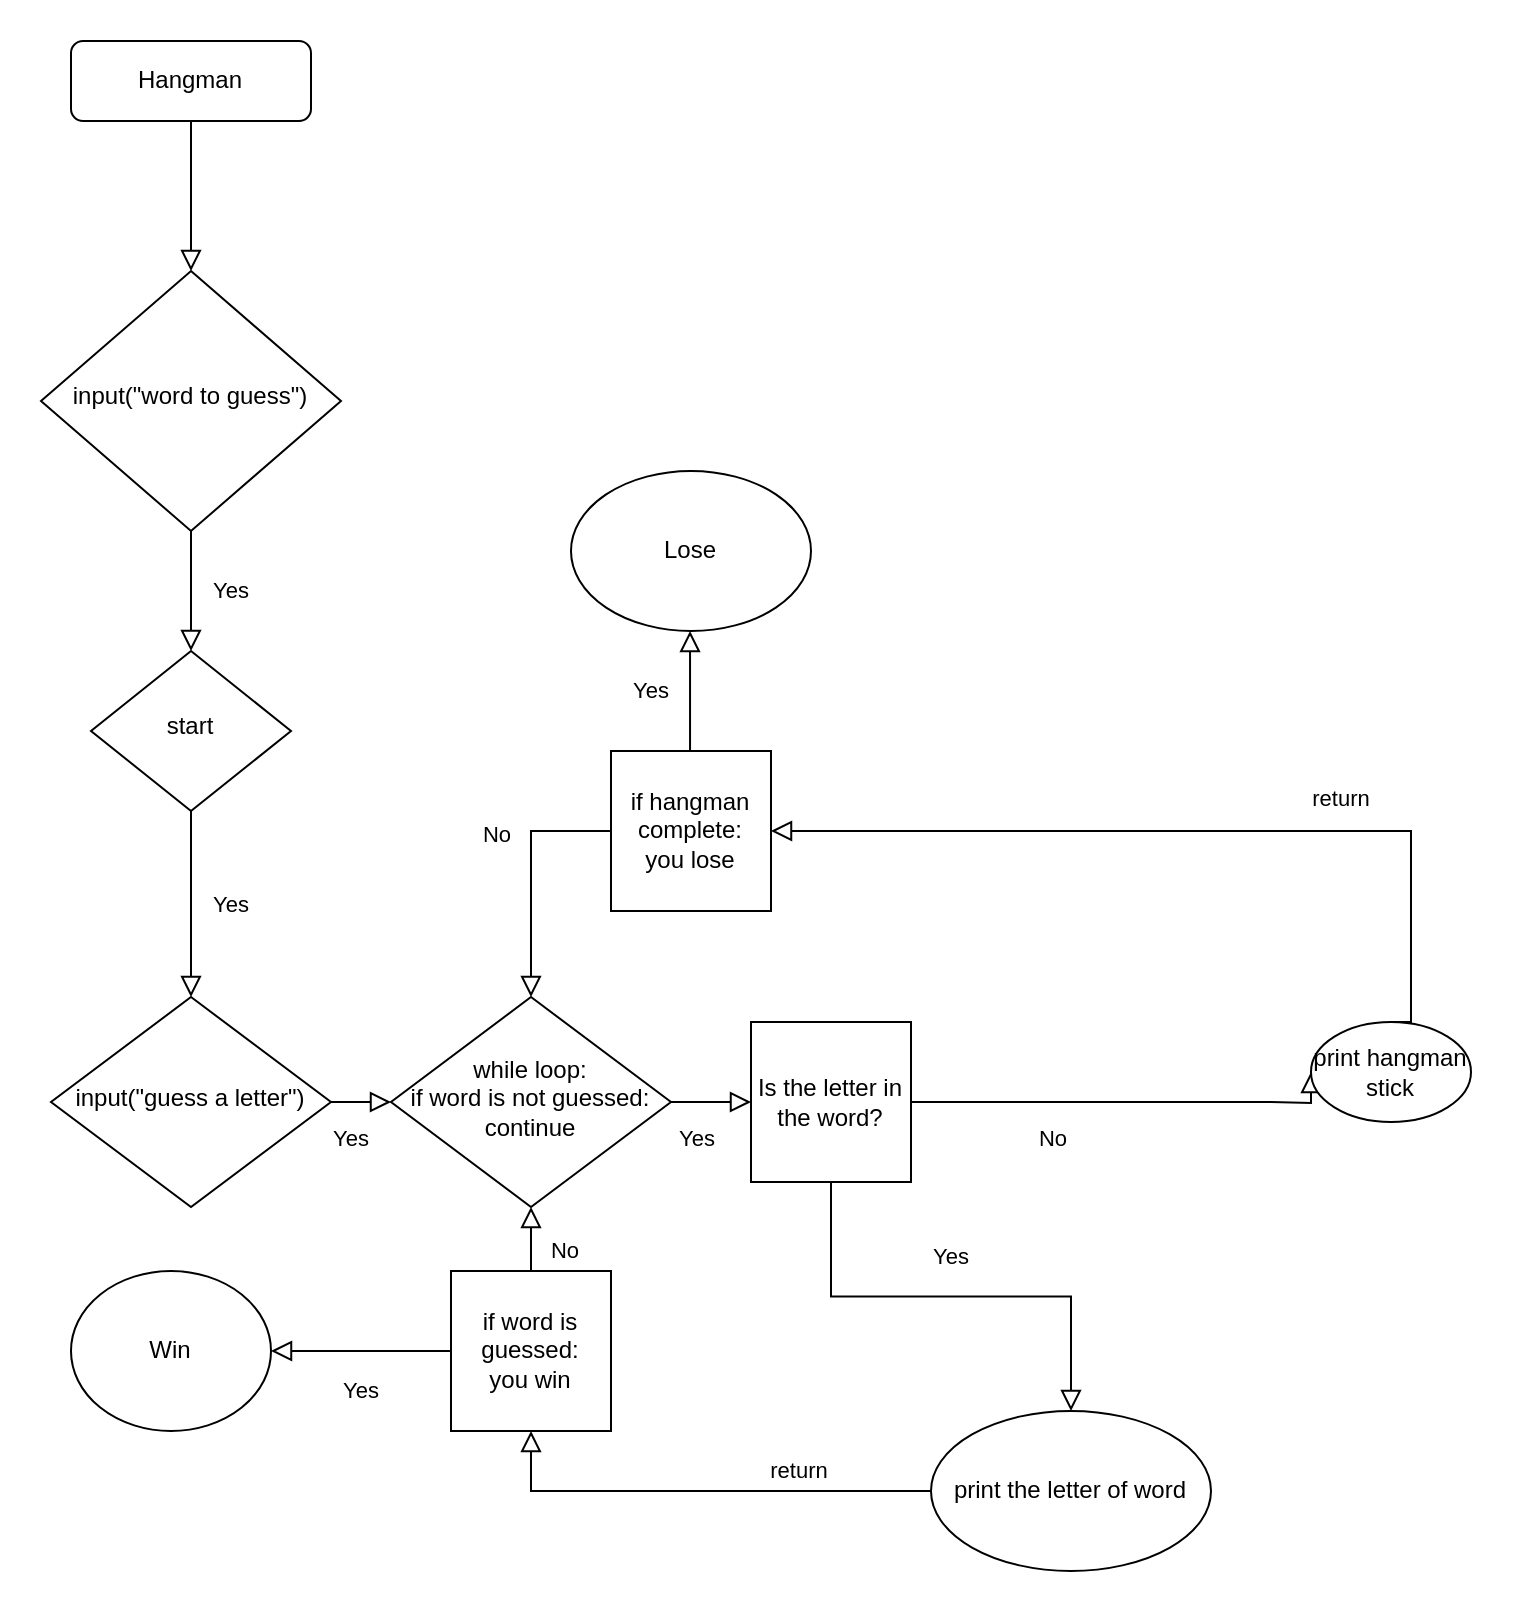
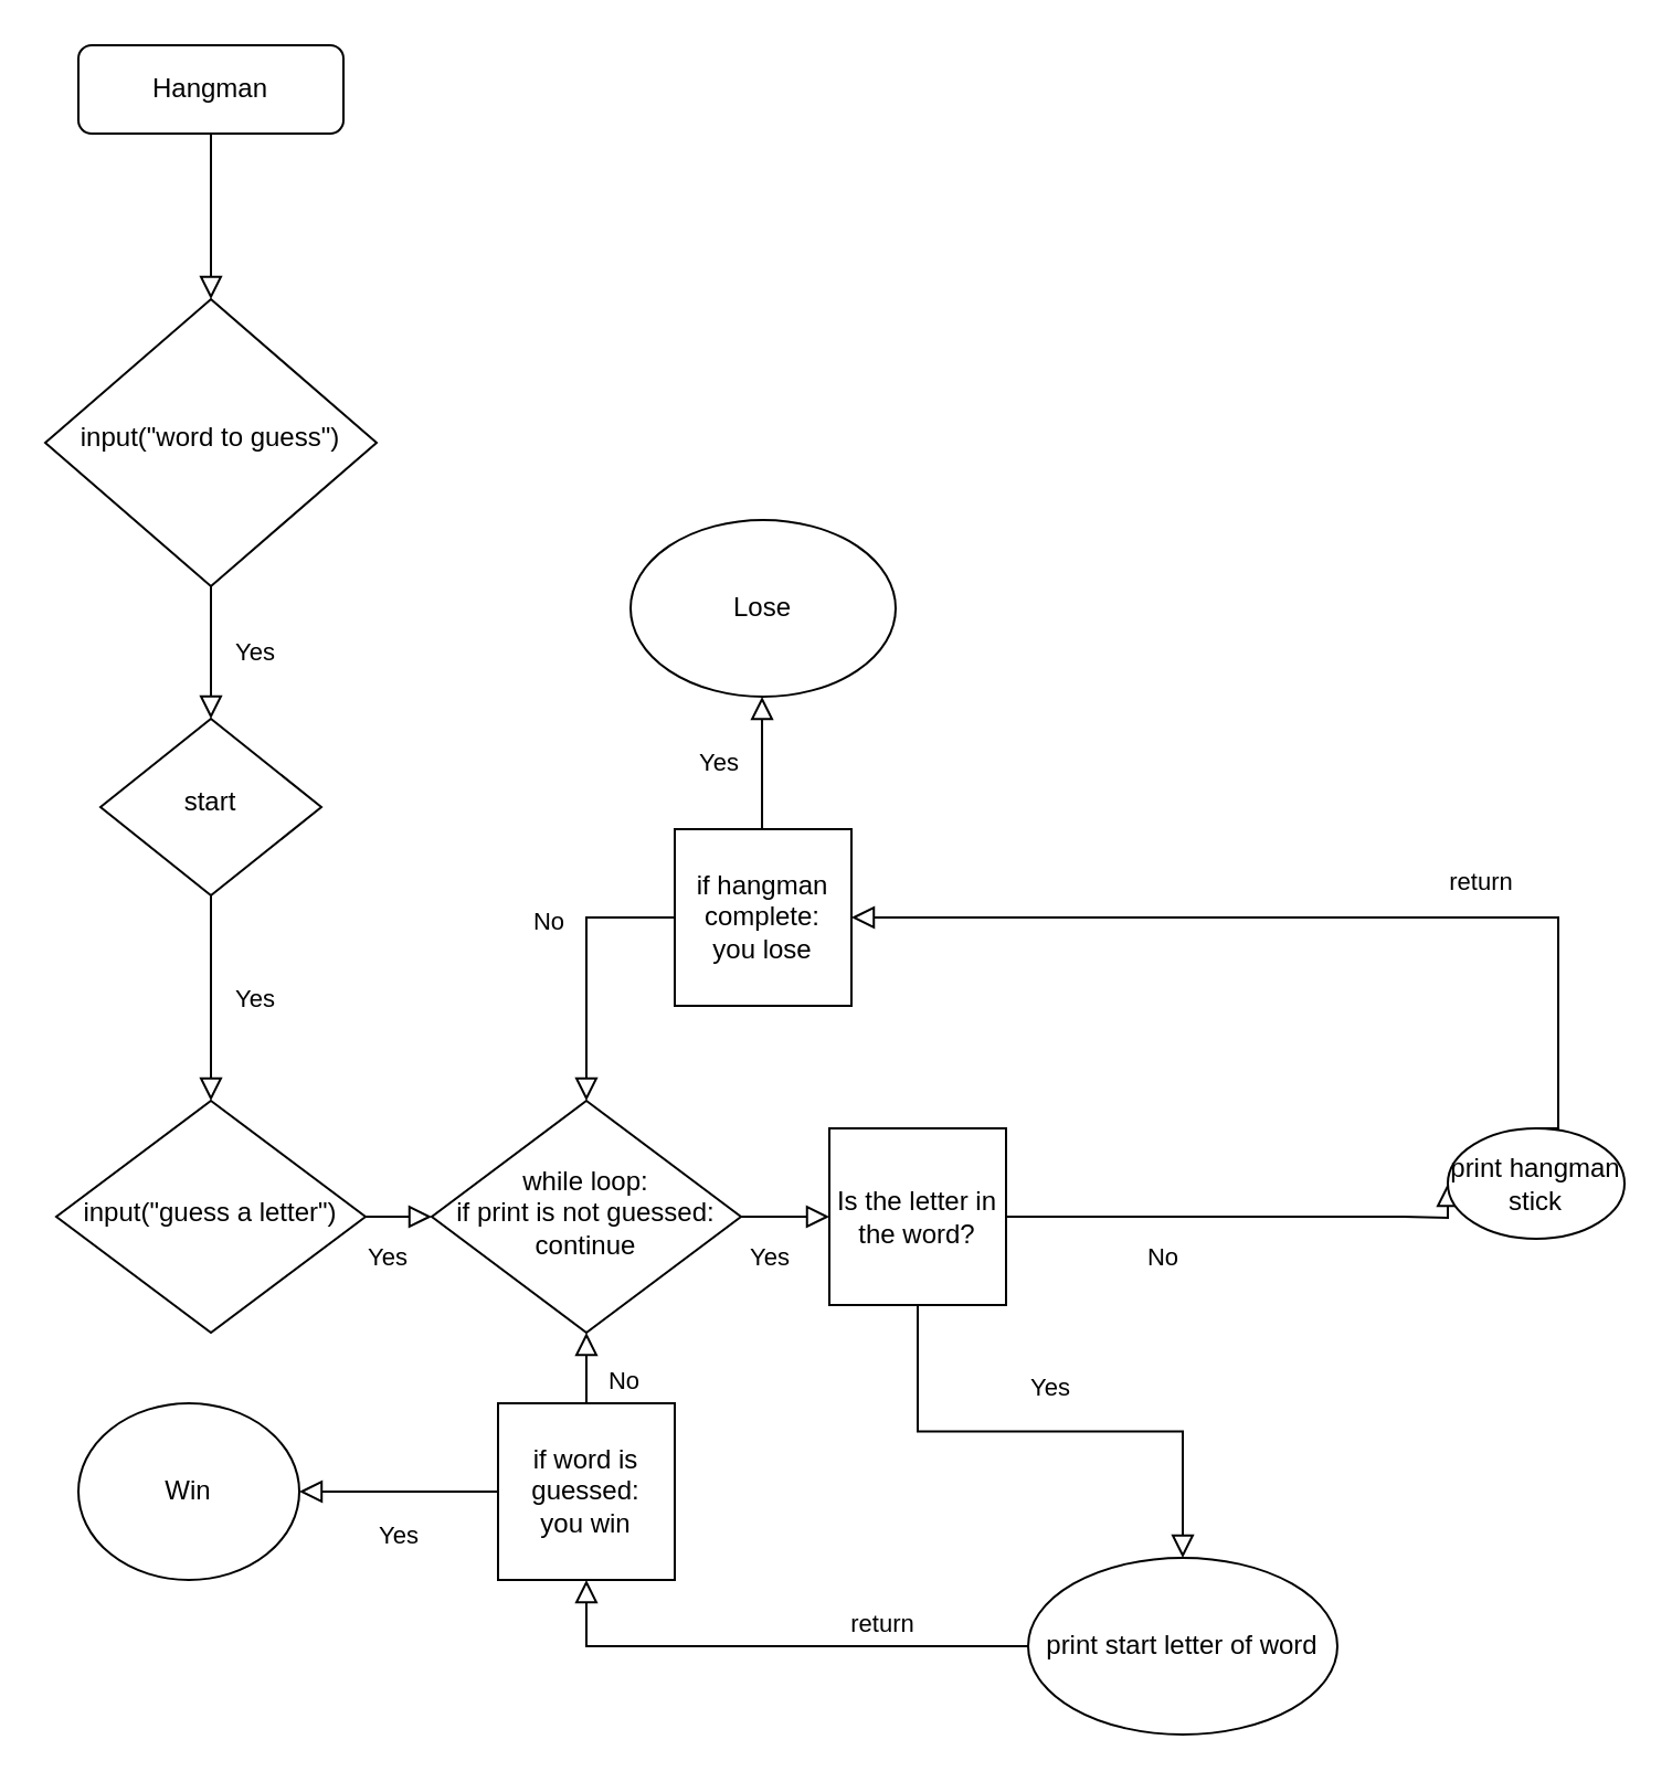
  <mxCell id="0" />
  <mxCell id="1" parent="0" />
  <mxCell id="2" value="" style="rounded=0;html=1;jettySize=auto;orthogonalLoop=1;fontSize=11;endArrow=block;endFill=0;endSize=8;strokeWidth=1;shadow=0;labelBackgroundColor=none;edgeStyle=orthogonalEdgeStyle;" parent="1" source="3" target="5" edge="1"><mxGeometry relative="1" as="geometry" /></mxCell>
  <mxCell id="3" value="Hangman" style="rounded=1;whiteSpace=wrap;html=1;fontSize=12;glass=0;strokeWidth=1;shadow=0;" parent="1" vertex="1"><mxGeometry x="35" y="20" width="120" height="40" as="geometry" /></mxCell>
  <mxCell id="4" value="Yes" style="rounded=0;html=1;jettySize=auto;orthogonalLoop=1;fontSize=11;endArrow=block;endFill=0;endSize=8;strokeWidth=1;shadow=0;labelBackgroundColor=none;edgeStyle=orthogonalEdgeStyle;" parent="1" source="5" target="6" edge="1"><mxGeometry y="20" relative="1" as="geometry"><mxPoint as="offset" /></mxGeometry></mxCell>
  <mxCell id="5" value="input(&quot;word to guess&quot;)" style="rhombus;whiteSpace=wrap;html=1;shadow=0;fontFamily=Helvetica;fontSize=12;align=center;strokeWidth=1;spacing=6;spacingTop=-4;" parent="1" vertex="1"><mxGeometry x="20" y="135" width="150" height="130" as="geometry" /></mxCell>
  <mxCell id="6" value="start" style="rhombus;whiteSpace=wrap;html=1;shadow=0;fontFamily=Helvetica;fontSize=12;align=center;strokeWidth=1;spacing=6;spacingTop=-4;" parent="1" vertex="1"><mxGeometry x="45" y="325" width="100" height="80" as="geometry" /></mxCell>
  <mxCell id="7" value="input(&quot;guess a letter&quot;)" style="rhombus;whiteSpace=wrap;html=1;shadow=0;fontFamily=Helvetica;fontSize=12;align=center;strokeWidth=1;spacing=6;spacingTop=-4;" vertex="1" parent="1"><mxGeometry x="25" y="498" width="140" height="105" as="geometry" /></mxCell>
  <mxCell id="8" value="Yes" style="rounded=0;html=1;jettySize=auto;orthogonalLoop=1;fontSize=11;endArrow=block;endFill=0;endSize=8;strokeWidth=1;shadow=0;labelBackgroundColor=none;edgeStyle=orthogonalEdgeStyle;entryX=0.5;entryY=0;entryDx=0;entryDy=0;exitX=0.5;exitY=1;exitDx=0;exitDy=0;" edge="1" parent="1" source="6" target="7"><mxGeometry y="20" relative="1" as="geometry"><mxPoint as="offset" /><mxPoint x="255" y="435" as="sourcePoint" /><mxPoint x="345" y="520" as="targetPoint" /><Array as="points"><mxPoint x="95" y="435" /><mxPoint x="95" y="435" /></Array></mxGeometry></mxCell>
  <mxCell id="9" value="Yes" style="edgeStyle=orthogonalEdgeStyle;rounded=0;html=1;jettySize=auto;orthogonalLoop=1;fontSize=11;endArrow=block;endFill=0;endSize=8;strokeWidth=1;shadow=0;labelBackgroundColor=none;exitX=1;exitY=0.5;exitDx=0;exitDy=0;entryX=0;entryY=0.5;entryDx=0;entryDy=0;" edge="1" parent="1" source="17" target="10"><mxGeometry x="-0.337" y="-17" relative="1" as="geometry"><mxPoint y="1" as="offset" /><mxPoint x="405" y="527.5" as="sourcePoint" /><mxPoint x="465" y="527" as="targetPoint" /></mxGeometry></mxCell>
  <mxCell id="10" value="Is the letter in the word?" style="whiteSpace=wrap;html=1;aspect=fixed;" vertex="1" parent="1"><mxGeometry x="375" y="510.5" width="80" height="80" as="geometry" /></mxCell>
  <mxCell id="11" value="No" style="edgeStyle=orthogonalEdgeStyle;rounded=0;html=1;jettySize=auto;orthogonalLoop=1;fontSize=11;endArrow=block;endFill=0;endSize=8;strokeWidth=1;shadow=0;labelBackgroundColor=none;exitX=1;exitY=0.5;exitDx=0;exitDy=0;entryX=0;entryY=0.5;entryDx=0;entryDy=0;" edge="1" parent="1" source="10" target="14"><mxGeometry x="-0.337" y="-17" relative="1" as="geometry"><mxPoint y="1" as="offset" /><mxPoint x="585" y="527" as="sourcePoint" /><mxPoint x="675" y="527" as="targetPoint" /><Array as="points"><mxPoint x="635" y="551" /><mxPoint x="635" y="551" /></Array></mxGeometry></mxCell>
  <mxCell id="12" value="Yes" style="rounded=0;html=1;jettySize=auto;orthogonalLoop=1;fontSize=11;endArrow=block;endFill=0;endSize=8;strokeWidth=1;shadow=0;labelBackgroundColor=none;edgeStyle=orthogonalEdgeStyle;entryX=0.5;entryY=0;entryDx=0;entryDy=0;exitX=0.5;exitY=1;exitDx=0;exitDy=0;" edge="1" parent="1" source="10" target="13"><mxGeometry y="20" relative="1" as="geometry"><mxPoint as="offset" /><mxPoint x="535" y="595" as="sourcePoint" /><mxPoint x="535" y="615" as="targetPoint" /><Array as="points" /></mxGeometry></mxCell>
- <mxCell id="13" value="print the letter of word" style="ellipse;whiteSpace=wrap;html=1;" vertex="1" parent="1"><mxGeometry x="465" y="705" width="140" height="80" as="geometry" /></mxCell>
+ <mxCell id="13" value="print start letter of word" style="ellipse;whiteSpace=wrap;html=1;" vertex="1" parent="1"><mxGeometry x="465" y="705" width="140" height="80" as="geometry" /></mxCell>
  <mxCell id="14" value="print hangman stick" style="ellipse;whiteSpace=wrap;html=1;" vertex="1" parent="1"><mxGeometry x="655" y="510.5" width="80" height="50" as="geometry" /></mxCell>
  <mxCell id="15" value="return" style="edgeStyle=orthogonalEdgeStyle;rounded=0;html=1;jettySize=auto;orthogonalLoop=1;fontSize=11;endArrow=block;endFill=0;endSize=8;strokeWidth=1;shadow=0;labelBackgroundColor=none;exitX=0.5;exitY=0;exitDx=0;exitDy=0;" edge="1" parent="1" source="14" target="18"><mxGeometry x="-0.337" y="-17" relative="1" as="geometry"><mxPoint y="1" as="offset" /><mxPoint x="625" y="426" as="sourcePoint" /><mxPoint x="405" y="528" as="targetPoint" /><Array as="points"><mxPoint x="705" y="415" /></Array></mxGeometry></mxCell>
  <mxCell id="16" value="return" style="edgeStyle=orthogonalEdgeStyle;rounded=0;html=1;jettySize=auto;orthogonalLoop=1;fontSize=11;endArrow=block;endFill=0;endSize=8;strokeWidth=1;shadow=0;labelBackgroundColor=none;exitX=0;exitY=0.5;exitDx=0;exitDy=0;" edge="1" parent="1" source="13"><mxGeometry x="-0.429" y="-10" relative="1" as="geometry"><mxPoint as="offset" /><mxPoint x="455" y="705" as="sourcePoint" /><mxPoint x="265" y="715" as="targetPoint" /><Array as="points"><mxPoint x="265" y="745" /></Array></mxGeometry></mxCell>
- <mxCell id="17" value="while loop:&lt;br&gt;if word is not guessed:&lt;br&gt;continue" style="rhombus;whiteSpace=wrap;html=1;shadow=0;fontFamily=Helvetica;fontSize=12;align=center;strokeWidth=1;spacing=6;spacingTop=-4;" vertex="1" parent="1"><mxGeometry x="195" y="498" width="140" height="105" as="geometry" /></mxCell>
+ <mxCell id="17" value="while loop:&lt;br&gt;if print is not guessed:&lt;br&gt;continue" style="rhombus;whiteSpace=wrap;html=1;shadow=0;fontFamily=Helvetica;fontSize=12;align=center;strokeWidth=1;spacing=6;spacingTop=-4;" vertex="1" parent="1"><mxGeometry x="195" y="498" width="140" height="105" as="geometry" /></mxCell>
  <mxCell id="18" value="if hangman complete:&lt;br style=&quot;border-color: var(--border-color);&quot;&gt;you lose" style="whiteSpace=wrap;html=1;aspect=fixed;" vertex="1" parent="1"><mxGeometry x="305" y="375" width="80" height="80" as="geometry" /></mxCell>
  <mxCell id="19" value="if word is guessed:&lt;br style=&quot;border-color: var(--border-color);&quot;&gt;you win" style="whiteSpace=wrap;html=1;aspect=fixed;" vertex="1" parent="1"><mxGeometry x="225" y="635" width="80" height="80" as="geometry" /></mxCell>
  <mxCell id="20" value="Yes" style="edgeStyle=orthogonalEdgeStyle;rounded=0;html=1;jettySize=auto;orthogonalLoop=1;fontSize=11;endArrow=block;endFill=0;endSize=8;strokeWidth=1;shadow=0;labelBackgroundColor=none;exitX=1;exitY=0.5;exitDx=0;exitDy=0;entryX=0;entryY=0.5;entryDx=0;entryDy=0;" edge="1" parent="1" source="7" target="17"><mxGeometry x="-0.337" y="-17" relative="1" as="geometry"><mxPoint y="1" as="offset" /><mxPoint x="15" y="668" as="sourcePoint" /><mxPoint x="175" y="645" as="targetPoint" /></mxGeometry></mxCell>
  <mxCell id="21" value="No" style="edgeStyle=orthogonalEdgeStyle;rounded=0;html=1;jettySize=auto;orthogonalLoop=1;fontSize=11;endArrow=block;endFill=0;endSize=8;strokeWidth=1;shadow=0;labelBackgroundColor=none;entryX=0.5;entryY=1;entryDx=0;entryDy=0;exitX=0.5;exitY=0;exitDx=0;exitDy=0;" edge="1" parent="1" source="19" target="17"><mxGeometry x="-0.337" y="-17" relative="1" as="geometry"><mxPoint y="1" as="offset" /><mxPoint x="235" y="603" as="sourcePoint" /><mxPoint x="265" y="605" as="targetPoint" /></mxGeometry></mxCell>
  <mxCell id="22" value="No" style="edgeStyle=orthogonalEdgeStyle;rounded=0;html=1;jettySize=auto;orthogonalLoop=1;fontSize=11;endArrow=block;endFill=0;endSize=8;strokeWidth=1;shadow=0;labelBackgroundColor=none;exitX=0;exitY=0.5;exitDx=0;exitDy=0;entryX=0.5;entryY=0;entryDx=0;entryDy=0;" edge="1" parent="1" source="18" target="17"><mxGeometry x="-0.337" y="-17" relative="1" as="geometry"><mxPoint y="1" as="offset" /><mxPoint x="264.5" y="415" as="sourcePoint" /><mxPoint x="265" y="445" as="targetPoint" /><Array as="points"><mxPoint x="265" y="415" /></Array></mxGeometry></mxCell>
  <mxCell id="23" value="Lose" style="ellipse;whiteSpace=wrap;html=1;" vertex="1" parent="1"><mxGeometry x="285" y="235" width="120" height="80" as="geometry" /></mxCell>
  <mxCell id="24" value="Win" style="ellipse;whiteSpace=wrap;html=1;" vertex="1" parent="1"><mxGeometry x="35" y="635" width="100" height="80" as="geometry" /></mxCell>
  <mxCell id="25" value="Yes" style="rounded=0;html=1;jettySize=auto;orthogonalLoop=1;fontSize=11;endArrow=block;endFill=0;endSize=8;strokeWidth=1;shadow=0;labelBackgroundColor=none;edgeStyle=orthogonalEdgeStyle;" edge="1" parent="1"><mxGeometry y="20" relative="1" as="geometry"><mxPoint as="offset" /><mxPoint x="344.52" y="375" as="sourcePoint" /><mxPoint x="344.52" y="315" as="targetPoint" /></mxGeometry></mxCell>
  <mxCell id="26" value="Yes" style="rounded=0;html=1;jettySize=auto;orthogonalLoop=1;fontSize=11;endArrow=block;endFill=0;endSize=8;strokeWidth=1;shadow=0;labelBackgroundColor=none;edgeStyle=orthogonalEdgeStyle;entryX=1;entryY=0.5;entryDx=0;entryDy=0;" edge="1" parent="1" source="19" target="24"><mxGeometry y="20" relative="1" as="geometry"><mxPoint as="offset" /><mxPoint x="196.905" y="795" as="sourcePoint" /><mxPoint x="196.905" y="735" as="targetPoint" /></mxGeometry></mxCell>
